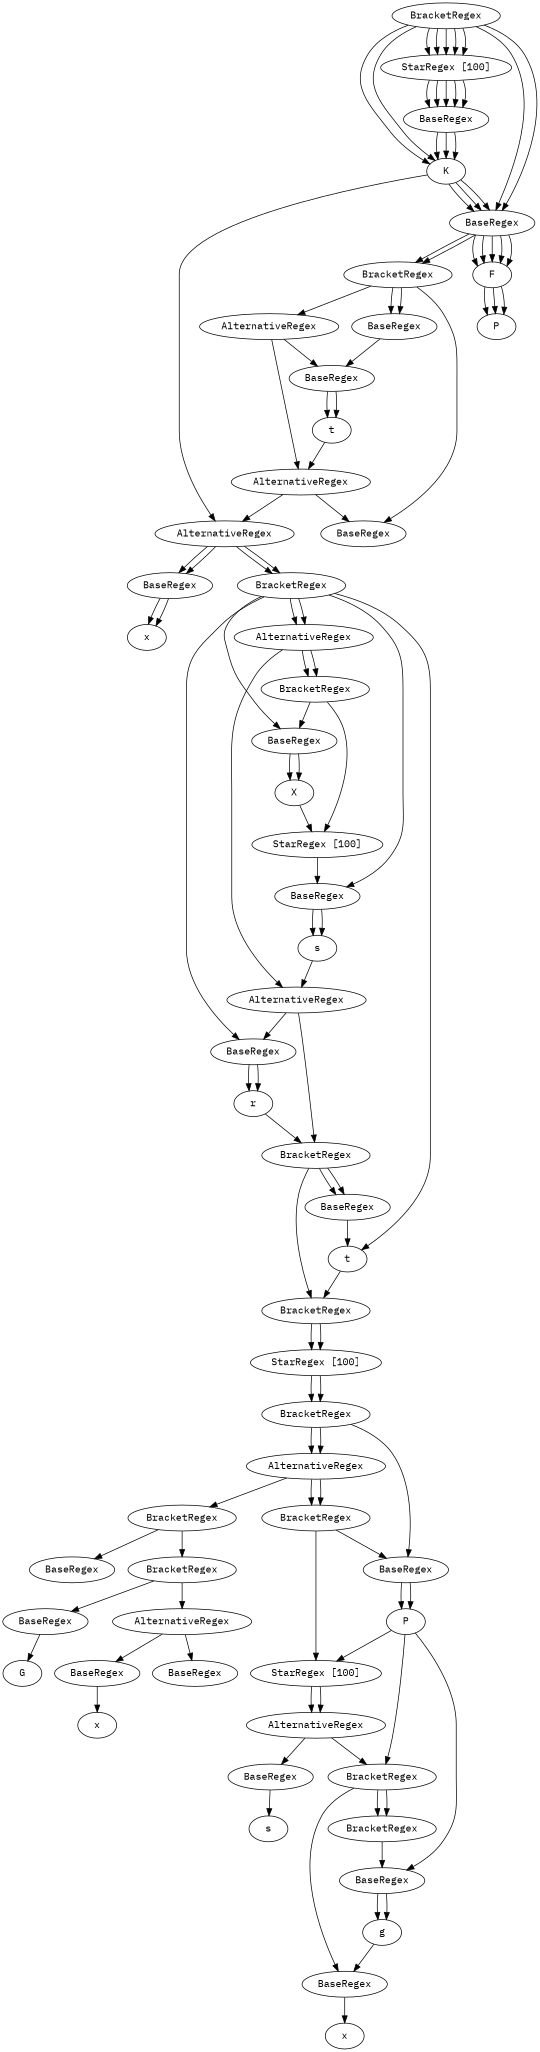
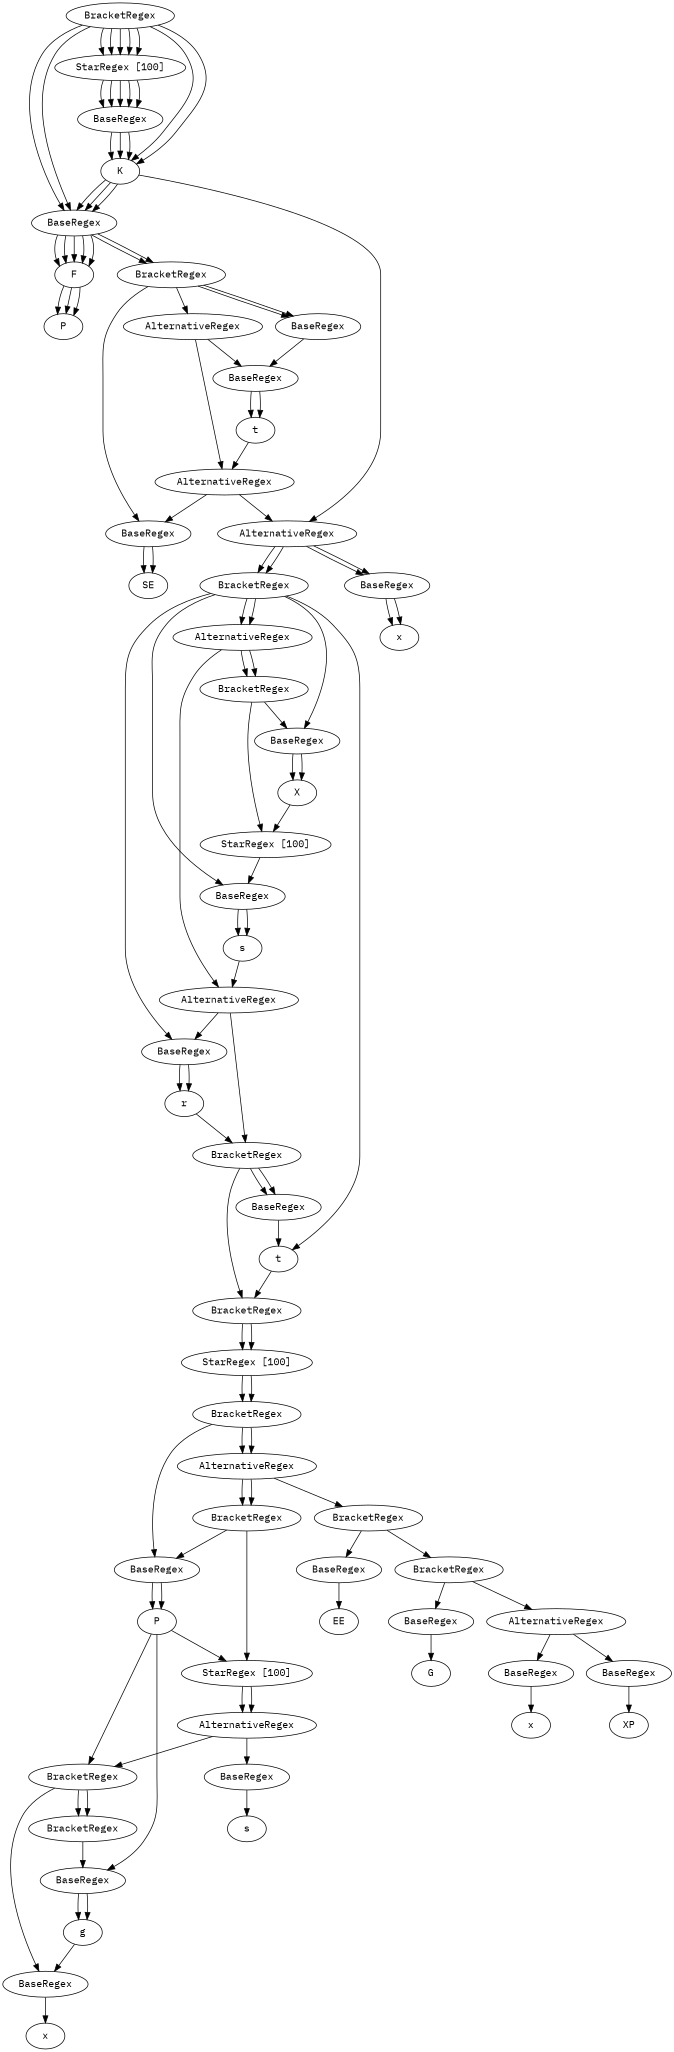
  digraph {
    fontname="IBM Plex Mono"
    node [fontname="IBM Plex Mono"]
    edge [fontname="IBM Plex Mono"]
    n1 [label=BracketRegex]
    n2 [label="StarRegex [100]"]
    n3 [label=K]
    n4 [label=BaseRegex]
    n5 [label=BaseRegex]
    n6 [label=AlternativeRegex]
    n7 [label=F]
    n8 [label=BracketRegex]
    n9 [label=BaseRegex]
    n10 [label=BracketRegex]
    n11 [label=P]
    n12 [label=BaseRegex]
    n13 [label=AlternativeRegex]
    n14 [label=BaseRegex]
    n15 [label=BaseRegex]
    n16 [label=AlternativeRegex]
+   n17 [label=SE]
    n18 [label=t]
    n19 [label=x]
    n20 [label=AlternativeRegex]
    n21 [label=BaseRegex]
    n22 [label=BaseRegex]
    n23 [label=BaseRegex]
    n24 [label=t]
    n25 [label=BracketRegex]
    n26 [label=AlternativeRegex]
    n27 [label=X]
    n28 [label=s]
    n29 [label=r]
    n30 [label=BracketRegex]
    n31 [label="StarRegex [100]"]
    n32 [label=BracketRegex]
    n33 [label=BaseRegex]
    n34 [label="StarRegex [100]"]
    n35 [label=BracketRegex]
    n36 [label=AlternativeRegex]
    n37 [label=BaseRegex]
    n38 [label=BracketRegex]
    n39 [label=BracketRegex]
    n40 [label=P]
    n41 [label="StarRegex [100]"]
    n42 [label=BaseRegex]
    n43 [label=BracketRegex]
    n44 [label=AlternativeRegex]
    n45 [label=BracketRegex]
    n46 [label=BaseRegex]
    n47 [label=BracketRegex]
    n48 [label=BaseRegex]
    n49 [label=g]
    n50 [label=BaseRegex]
    n51 [label=s]
    n52 [label=x]
+   n53 [label=EE]
    n54 [label=BaseRegex]
    n55 [label=AlternativeRegex]
    n56 [label=G]
    n57 [label=BaseRegex]
    n58 [label=BaseRegex]
    n59 [label=x]
+   n60 [label=XP]
    n1 -> n2
    n1 -> n2
    n1 -> n2
    n1 -> n2
    n1 -> n2
    n1 -> n3
    n1 -> n3
    n1 -> n4
    n1 -> n4
    n2 -> n5
    n2 -> n5
    n2 -> n5
    n2 -> n5
    n2 -> n5
    n3 -> n4
    n3 -> n4
    n3 -> n4
    n3 -> n6
    n4 -> n7
    n4 -> n7
    n4 -> n7
    n4 -> n7
    n4 -> n7
    n4 -> n8
    n4 -> n8
    n5 -> n3
    n5 -> n3
    n5 -> n3
    n6 -> n9
    n6 -> n9
    n6 -> n10
    n6 -> n10
    n7 -> n11
    n7 -> n11
    n7 -> n11
    n8 -> n12
    n8 -> n12
    n8 -> n13
    n8 -> n14
    n9 -> n19
    n9 -> n19
    n10 -> n20
    n10 -> n20
    n10 -> n21
    n10 -> n22
    n10 -> n23
    n10 -> n24
    n12 -> n15
    n13 -> n15
    n13 -> n16
+   n14 -> n17
+   n14 -> n17
    n15 -> n18
    n15 -> n18
    n16 -> n6
    n16 -> n14
    n18 -> n16
    n20 -> n25
    n20 -> n25
    n20 -> n26
    n21 -> n27
    n21 -> n27
    n22 -> n28
    n22 -> n28
    n23 -> n29
    n23 -> n29
    n24 -> n30
    n25 -> n21
    n25 -> n31
    n26 -> n23
    n26 -> n32
    n27 -> n31
    n28 -> n26
    n29 -> n32
    n30 -> n34
    n30 -> n34
    n31 -> n22
    n32 -> n30
    n32 -> n33
    n32 -> n33
    n33 -> n24
    n34 -> n35
    n34 -> n35
    n35 -> n36
    n35 -> n36
    n35 -> n37
    n36 -> n38
    n36 -> n38
    n36 -> n39
    n37 -> n40
    n37 -> n40
    n38 -> n37
    n38 -> n41
    n39 -> n42
    n39 -> n43
    n40 -> n41
    n40 -> n45
    n40 -> n46
    n41 -> n44
    n41 -> n44
+   n42 -> n53
    n43 -> n54
    n43 -> n55
    n44 -> n45
    n44 -> n50
    n45 -> n47
    n45 -> n47
    n45 -> n48
    n46 -> n49
    n46 -> n49
    n47 -> n46
    n48 -> n52
    n49 -> n48
    n50 -> n51
    n54 -> n56
    n55 -> n57
    n55 -> n58
    n57 -> n59
+   n58 -> n60
  }
